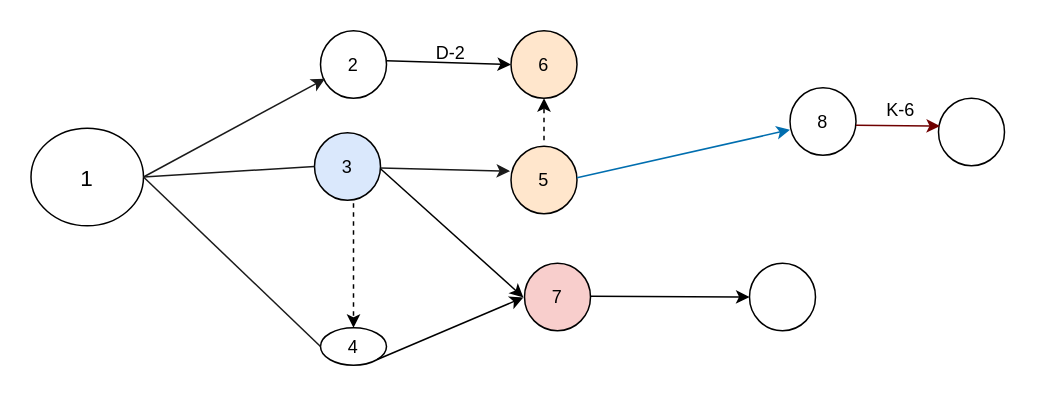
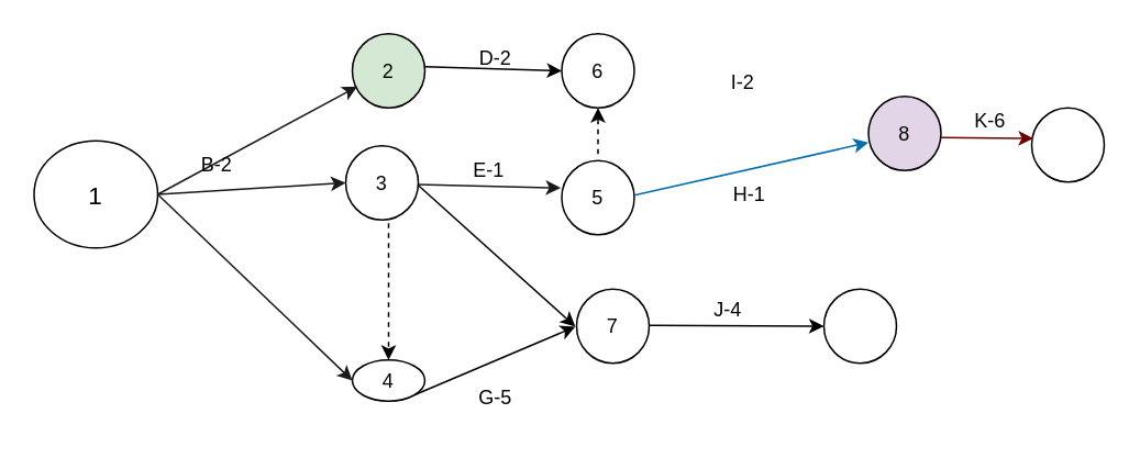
  <mxCell id="0" />
  <mxCell id="1" parent="0" />
  <mxCell id="2" value="&lt;font style=&quot;font-size: 15px;&quot;&gt;1&lt;/font&gt;" style="ellipse;whiteSpace=wrap;html=1;" vertex="1" parent="1"><mxGeometry x="20" y="85" width="75" height="65" as="geometry" /></mxCell>
  <mxCell id="3" value="4" style="ellipse;whiteSpace=wrap;html=1;" vertex="1" parent="1"><mxGeometry x="213" y="218" width="44" height="25" as="geometry" /></mxCell>
- <mxCell id="4" value="3" style="ellipse;whiteSpace=wrap;html=1;fillColor=#dae8fc;" vertex="1" parent="1"><mxGeometry x="209" y="88" width="44" height="45" as="geometry" /></mxCell>
- <mxCell id="5" value="2" style="ellipse;whiteSpace=wrap;html=1;" vertex="1" parent="1"><mxGeometry x="213" y="20" width="44" height="45" as="geometry" /></mxCell>
+ <mxCell id="4" value="3" style="ellipse;whiteSpace=wrap;html=1;" vertex="1" parent="1"><mxGeometry x="209" y="88" width="44" height="45" as="geometry" /></mxCell>
+ <mxCell id="5" value="2" style="ellipse;whiteSpace=wrap;html=1;fillColor=#d5e8d4;" vertex="1" parent="1"><mxGeometry x="213" y="20" width="44" height="45" as="geometry" /></mxCell>
  <mxCell id="6" value="" style="endArrow=classic;html=1;rounded=0;exitX=1;exitY=0.5;exitDx=0;exitDy=0;fillColor=#dae8fc;strokeColor=#1A1A1A;" edge="1" parent="1" source="2"><mxGeometry width="50" height="50" relative="1" as="geometry"><mxPoint x="119" y="149" as="sourcePoint" /><mxPoint x="216" y="52" as="targetPoint" /></mxGeometry></mxCell>
- <mxCell id="7" value="" style="endArrow=none;html=1;rounded=0;exitX=1;exitY=0.5;exitDx=0;exitDy=0;entryX=0;entryY=0.5;entryDx=0;entryDy=0;fillColor=#b1ddf0;strokeColor=#1A1A1A;" edge="1" parent="1" source="2" target="4"><mxGeometry width="50" height="50" relative="1" as="geometry"><mxPoint x="12" y="118" as="sourcePoint" /><mxPoint x="223" y="64" as="targetPoint" /></mxGeometry></mxCell>
- <mxCell id="8" value="" style="endArrow=none;html=1;rounded=0;exitX=1;exitY=0.5;exitDx=0;exitDy=0;entryX=0;entryY=0.5;entryDx=0;entryDy=0;fillColor=#b1ddf0;strokeColor=#1A1A1A;" edge="1" parent="1" source="2" target="3"><mxGeometry width="50" height="50" relative="1" as="geometry"><mxPoint x="22" y="128" as="sourcePoint" /><mxPoint x="233" y="74" as="targetPoint" /></mxGeometry></mxCell>
+ <mxCell id="7" value="" style="endArrow=classic;html=1;rounded=0;exitX=1;exitY=0.5;exitDx=0;exitDy=0;entryX=0;entryY=0.5;entryDx=0;entryDy=0;fillColor=#b1ddf0;strokeColor=#1A1A1A;" edge="1" parent="1" source="2" target="4"><mxGeometry width="50" height="50" relative="1" as="geometry"><mxPoint x="12" y="118" as="sourcePoint" /><mxPoint x="223" y="64" as="targetPoint" /></mxGeometry></mxCell>
+ <mxCell id="8" value="" style="endArrow=classic;html=1;rounded=0;exitX=1;exitY=0.5;exitDx=0;exitDy=0;entryX=0;entryY=0.5;entryDx=0;entryDy=0;fillColor=#b1ddf0;strokeColor=#1A1A1A;" edge="1" parent="1" source="2" target="3"><mxGeometry width="50" height="50" relative="1" as="geometry"><mxPoint x="22" y="128" as="sourcePoint" /><mxPoint x="233" y="74" as="targetPoint" /></mxGeometry></mxCell>
+ <mxCell id="9" value="B-2" style="text;strokeColor=none;align=center;fillColor=none;html=1;verticalAlign=middle;whiteSpace=wrap;rounded=0;" vertex="1" parent="1"><mxGeometry x="101" y="85" width="60" height="30" as="geometry" /></mxCell>
  <mxCell id="10" value="" style="endArrow=classic;html=1;rounded=0;fillColor=#f8cecc;strokeColor=#000000;entryX=0;entryY=0.5;entryDx=0;entryDy=0;" edge="1" parent="1" target="11"><mxGeometry width="50" height="50" relative="1" as="geometry"><mxPoint x="257" y="40" as="sourcePoint" /><mxPoint x="332" y="38" as="targetPoint" /></mxGeometry></mxCell>
- <mxCell id="11" value="6" style="ellipse;whiteSpace=wrap;html=1;fillColor=#ffe6cc;" vertex="1" parent="1"><mxGeometry x="340" y="20" width="44" height="45" as="geometry" /></mxCell>
+ <mxCell id="11" value="6" style="ellipse;whiteSpace=wrap;html=1;" vertex="1" parent="1"><mxGeometry x="340" y="20" width="44" height="45" as="geometry" /></mxCell>
  <mxCell id="12" value="D-2" style="text;strokeColor=none;align=center;fillColor=none;html=1;verticalAlign=middle;whiteSpace=wrap;rounded=0;" vertex="1" parent="1"><mxGeometry x="269.5" y="20" width="60" height="30" as="geometry" /></mxCell>
+ <mxCell id="13" value="E-1" style="text;strokeColor=none;align=center;fillColor=none;html=1;verticalAlign=middle;whiteSpace=wrap;rounded=0;" vertex="1" parent="1"><mxGeometry x="266" y="88" width="60" height="30" as="geometry" /></mxCell>
  <mxCell id="14" value="" style="endArrow=classic;html=1;rounded=0;fillColor=#dae8fc;strokeColor=#1A1A1A;entryX=0.077;entryY=0.369;entryDx=0;entryDy=0;entryPerimeter=0;gradientColor=#7ea6e0;" edge="1" parent="1"><mxGeometry width="50" height="50" relative="1" as="geometry"><mxPoint x="253" y="111.5" as="sourcePoint" /><mxPoint x="339.388" y="113.605" as="targetPoint" /></mxGeometry></mxCell>
- <mxCell id="15" value="5" style="ellipse;whiteSpace=wrap;html=1;fillColor=#ffe6cc;" vertex="1" parent="1"><mxGeometry x="340" y="97" width="44" height="45" as="geometry" /></mxCell>
+ <mxCell id="15" value="5" style="ellipse;whiteSpace=wrap;html=1;" vertex="1" parent="1"><mxGeometry x="340" y="97" width="44" height="45" as="geometry" /></mxCell>
  <mxCell id="16" value="" style="endArrow=classic;html=1;rounded=0;fillColor=#1ba1e2;strokeColor=#000000;entryX=0;entryY=0;entryDx=0;entryDy=0;" edge="1" parent="1"><mxGeometry width="50" height="50" relative="1" as="geometry"><mxPoint x="253" y="112" as="sourcePoint" /><mxPoint x="348.27" y="197.77" as="targetPoint" /></mxGeometry></mxCell>
  <mxCell id="17" value="" style="endArrow=classic;html=1;rounded=0;exitX=1;exitY=1;exitDx=0;exitDy=0;fillColor=#1ba1e2;strokeColor=#000000;entryX=0;entryY=0;entryDx=0;entryDy=0;" edge="1" parent="1" source="3"><mxGeometry width="50" height="50" relative="1" as="geometry"><mxPoint x="263" y="254" as="sourcePoint" /><mxPoint x="348.27" y="197.77" as="targetPoint" /></mxGeometry></mxCell>
+ <mxCell id="18" value="G-5" style="text;strokeColor=none;align=center;fillColor=none;html=1;verticalAlign=middle;whiteSpace=wrap;rounded=0;" vertex="1" parent="1"><mxGeometry x="269.5" y="225.5" width="60" height="30" as="geometry" /></mxCell>
  <mxCell id="19" value="" style="endArrow=classic;html=1;rounded=0;fillColor=#1ba1e2;strokeColor=#006EAF;" edge="1" parent="1"><mxGeometry width="50" height="50" relative="1" as="geometry"><mxPoint x="384" y="118" as="sourcePoint" /><mxPoint x="526" y="86" as="targetPoint" /></mxGeometry></mxCell>
- <mxCell id="21" value="8" style="ellipse;whiteSpace=wrap;html=1;" vertex="1" parent="1"><mxGeometry x="526" y="58" width="44" height="45" as="geometry" /></mxCell>
+ <mxCell id="20" value="H-1" style="text;strokeColor=none;align=center;fillColor=none;html=1;verticalAlign=middle;whiteSpace=wrap;rounded=0;" vertex="1" parent="1"><mxGeometry x="424" y="103" width="60" height="30" as="geometry" /></mxCell>
+ <mxCell id="21" value="8" style="ellipse;whiteSpace=wrap;html=1;fillColor=#e1d5e7;" vertex="1" parent="1"><mxGeometry x="526" y="58" width="44" height="45" as="geometry" /></mxCell>
+ <mxCell id="22" value="I-2" style="text;strokeColor=none;align=center;fillColor=none;html=1;verticalAlign=middle;whiteSpace=wrap;rounded=0;" vertex="1" parent="1"><mxGeometry x="420" y="35" width="60" height="30" as="geometry" /></mxCell>
  <mxCell id="23" value="" style="endArrow=classic;html=1;rounded=0;entryX=0.5;entryY=0;entryDx=0;entryDy=0;dashed=1;" edge="1" parent="1" target="3"><mxGeometry width="50" height="50" relative="1" as="geometry"><mxPoint x="235" y="135" as="sourcePoint" /><mxPoint x="311" y="140" as="targetPoint" /></mxGeometry></mxCell>
- <mxCell id="24" value="7" style="ellipse;whiteSpace=wrap;html=1;fillColor=#f8cecc;" vertex="1" parent="1"><mxGeometry x="349" y="175" width="44" height="45" as="geometry" /></mxCell>
+ <mxCell id="24" value="7" style="ellipse;whiteSpace=wrap;html=1;" vertex="1" parent="1"><mxGeometry x="349" y="175" width="44" height="45" as="geometry" /></mxCell>
  <mxCell id="25" value="" style="ellipse;whiteSpace=wrap;html=1;" vertex="1" parent="1"><mxGeometry x="499" y="175" width="44" height="45" as="geometry" /></mxCell>
+ <mxCell id="26" value="J-4" style="text;strokeColor=none;align=center;fillColor=none;html=1;verticalAlign=middle;whiteSpace=wrap;rounded=0;" vertex="1" parent="1"><mxGeometry x="411" y="173" width="60" height="30" as="geometry" /></mxCell>
  <mxCell id="27" value="" style="endArrow=classic;html=1;rounded=0;entryX=0;entryY=0.5;entryDx=0;entryDy=0;fillColor=#a20025;strokeColor=#000000;" edge="1" parent="1" target="25"><mxGeometry width="50" height="50" relative="1" as="geometry"><mxPoint x="393" y="197" as="sourcePoint" /><mxPoint x="443" y="147" as="targetPoint" /></mxGeometry></mxCell>
  <mxCell id="28" value="" style="endArrow=classic;html=1;rounded=0;dashed=1;" edge="1" parent="1"><mxGeometry width="50" height="50" relative="1" as="geometry"><mxPoint x="362" y="93" as="sourcePoint" /><mxPoint x="362" y="65" as="targetPoint" /></mxGeometry></mxCell>
  <mxCell id="29" value="" style="ellipse;whiteSpace=wrap;html=1;" vertex="1" parent="1"><mxGeometry x="625" y="65" width="44" height="45" as="geometry" /></mxCell>
  <mxCell id="30" value="" style="endArrow=classic;html=1;rounded=0;fillColor=#a20025;strokeColor=#6F0000;entryX=0;entryY=0.5;entryDx=0;entryDy=0;" edge="1" parent="1"><mxGeometry width="50" height="50" relative="1" as="geometry"><mxPoint x="570" y="83" as="sourcePoint" /><mxPoint x="626" y="83.5" as="targetPoint" /></mxGeometry></mxCell>
  <mxCell id="31" value="K-6" style="text;strokeColor=none;align=center;fillColor=none;html=1;verticalAlign=middle;whiteSpace=wrap;rounded=0;" vertex="1" parent="1"><mxGeometry x="570" y="58" width="60" height="30" as="geometry" /></mxCell>
